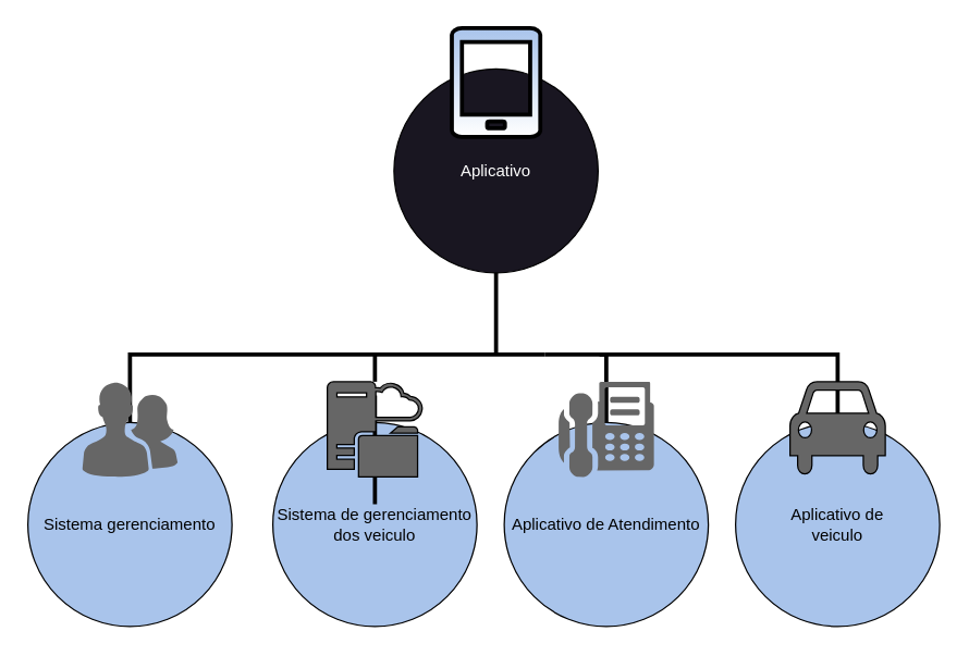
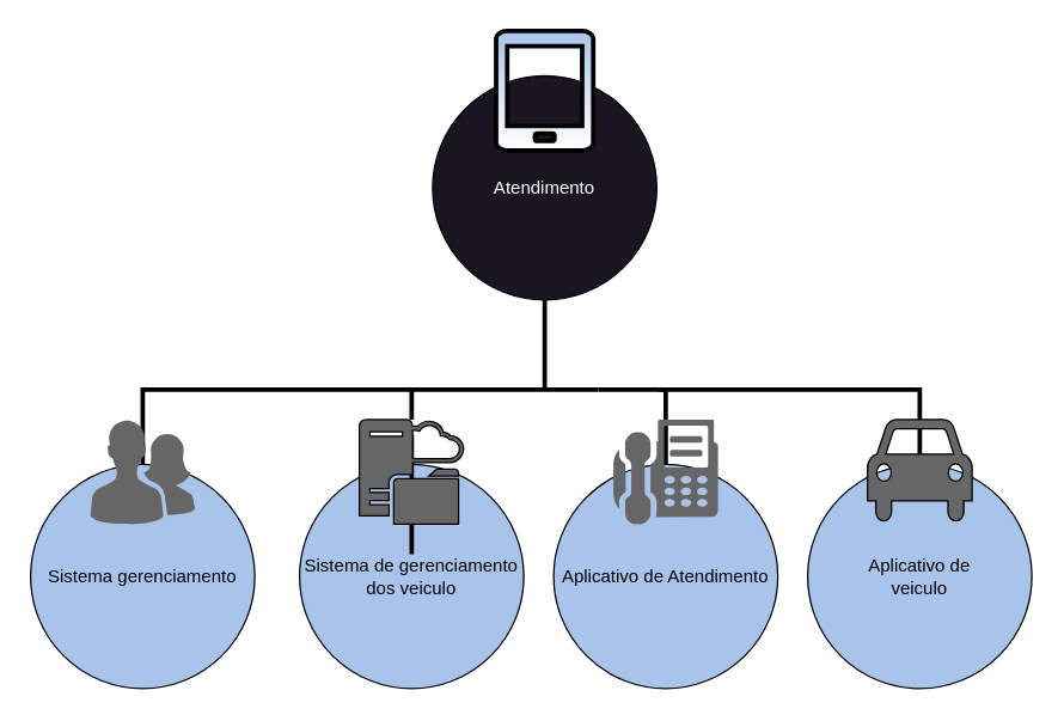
  <mxCell id="0" />
  <mxCell id="1" parent="0" />
  <mxCell id="2" style="edgeStyle=orthogonalEdgeStyle;rounded=0;orthogonalLoop=1;jettySize=auto;html=1;exitX=0.5;exitY=1;exitDx=0;exitDy=0;endArrow=none;endFill=0;strokeWidth=3;" edge="1" parent="1" source="3"><mxGeometry relative="1" as="geometry"><mxPoint x="364" y="260" as="targetPoint" /></mxGeometry></mxCell>
- <mxCell id="3" value="&lt;font color=&quot;#ffffff&quot;&gt;Aplicativo&lt;/font&gt;" style="ellipse;whiteSpace=wrap;html=1;aspect=fixed;fillColor=#191621;" vertex="1" parent="1"><mxGeometry x="289" y="50" width="150" height="150" as="geometry" /></mxCell>
+ <mxCell id="3" value="&lt;font color=&quot;#ffffff&quot;&gt;Atendimento&lt;/font&gt;" style="ellipse;whiteSpace=wrap;html=1;aspect=fixed;fillColor=#191621;" vertex="1" parent="1"><mxGeometry x="289" y="50" width="150" height="150" as="geometry" /></mxCell>
  <mxCell id="4" style="edgeStyle=orthogonalEdgeStyle;rounded=0;orthogonalLoop=1;jettySize=auto;html=1;exitX=0.5;exitY=0;exitDx=0;exitDy=0;endArrow=none;endFill=0;strokeWidth=3;" edge="1" parent="1" source="5"><mxGeometry relative="1" as="geometry"><mxPoint x="400" y="260" as="targetPoint" /><Array as="points"><mxPoint x="95" y="260" /></Array></mxGeometry></mxCell>
  <mxCell id="5" value="Sistema gerenciamento" style="ellipse;whiteSpace=wrap;html=1;aspect=fixed;fillColor=#A9C4EB;" vertex="1" parent="1"><mxGeometry x="20" y="310" width="150" height="150" as="geometry" /></mxCell>
  <mxCell id="6" style="edgeStyle=orthogonalEdgeStyle;rounded=0;orthogonalLoop=1;jettySize=auto;html=1;exitX=0.5;exitY=0;exitDx=0;exitDy=0;fontColor=#FFFFFF;endArrow=none;endFill=0;strokeWidth=3;" edge="1" parent="1" source="7"><mxGeometry relative="1" as="geometry"><mxPoint x="440" y="260" as="targetPoint" /><Array as="points"><mxPoint x="615" y="260" /></Array></mxGeometry></mxCell>
  <mxCell id="7" value="Aplicativo de &lt;br&gt;veiculo" style="ellipse;whiteSpace=wrap;html=1;aspect=fixed;fillColor=#A9C4EB;" vertex="1" parent="1"><mxGeometry x="540" y="310" width="150" height="150" as="geometry" /></mxCell>
  <mxCell id="8" style="edgeStyle=orthogonalEdgeStyle;rounded=0;orthogonalLoop=1;jettySize=auto;html=1;exitX=0.5;exitY=0;exitDx=0;exitDy=0;fontColor=#FFFFFF;endArrow=none;endFill=0;strokeWidth=3;" edge="1" parent="1" source="9"><mxGeometry relative="1" as="geometry"><mxPoint x="400" y="260" as="targetPoint" /><Array as="points"><mxPoint x="445" y="260" /></Array></mxGeometry></mxCell>
  <mxCell id="9" value="Aplicativo de Atendimento" style="ellipse;whiteSpace=wrap;html=1;aspect=fixed;fillColor=#A9C4EB;" vertex="1" parent="1"><mxGeometry x="370" y="310" width="150" height="150" as="geometry" /></mxCell>
  <mxCell id="10" style="edgeStyle=orthogonalEdgeStyle;rounded=0;orthogonalLoop=1;jettySize=auto;html=1;exitX=0.5;exitY=0;exitDx=0;exitDy=0;fontColor=#FFFFFF;endArrow=none;endFill=0;strokeWidth=3;startArrow=none;" edge="1" parent="1" source="16"><mxGeometry relative="1" as="geometry"><mxPoint x="275" y="260" as="targetPoint" /></mxGeometry></mxCell>
  <mxCell id="11" value="Sistema de gerenciamento dos veiculo" style="ellipse;whiteSpace=wrap;html=1;aspect=fixed;fillColor=#A9C4EB;" vertex="1" parent="1"><mxGeometry x="200" y="310" width="150" height="150" as="geometry" /></mxCell>
  <mxCell id="12" value="" style="edgeStyle=orthogonalEdgeStyle;rounded=0;orthogonalLoop=1;jettySize=auto;html=1;exitX=0.5;exitY=0;exitDx=0;exitDy=0;fontColor=#FFFFFF;endArrow=none;endFill=0;strokeWidth=3;" edge="1" parent="1" source="11" target="16"><mxGeometry relative="1" as="geometry"><mxPoint x="275" y="260" as="targetPoint" /><mxPoint x="275" y="310" as="sourcePoint" /></mxGeometry></mxCell>
  <mxCell id="13" value="" style="shape=mxgraph.signs.transportation.car_4;html=1;pointerEvents=1;fillColor=#666666;strokeColor=default;verticalLabelPosition=bottom;verticalAlign=top;align=center;fontColor=#FFFFFF;gradientColor=none;strokeWidth=1;" vertex="1" parent="1"><mxGeometry x="580" y="280" width="70" height="70" as="geometry" /></mxCell>
  <mxCell id="14" value="" style="verticalLabelPosition=bottom;sketch=0;html=1;fillColor=#666666;strokeColor=default;verticalAlign=top;pointerEvents=1;align=center;shape=mxgraph.cisco_safe.people_places_things_icons.icon2;fontColor=#FFFFFF;gradientColor=none;strokeWidth=3;perimeterSpacing=2;" vertex="1" parent="1"><mxGeometry x="60" y="280" width="70" height="70" as="geometry" /></mxCell>
  <mxCell id="15" value="" style="verticalLabelPosition=bottom;sketch=0;html=1;fillColor=#666666;strokeColor=default;verticalAlign=top;pointerEvents=1;align=center;shape=mxgraph.cisco_safe.people_places_things_icons.icon3;fontColor=#FFFFFF;gradientColor=none;strokeWidth=3;perimeterSpacing=2;" vertex="1" parent="1"><mxGeometry x="410" y="280" width="70" height="70" as="geometry" /></mxCell>
  <mxCell id="16" value="" style="sketch=0;pointerEvents=1;shadow=0;dashed=0;html=1;strokeColor=default;labelPosition=center;verticalLabelPosition=bottom;verticalAlign=top;align=center;fillColor=#666666;shape=mxgraph.mscae.system_center.cloud_distribution_point;fontColor=#FFFFFF;gradientColor=none;strokeWidth=1;" vertex="1" parent="1"><mxGeometry x="240" y="280" width="70" height="70" as="geometry" /></mxCell>
  <mxCell id="17" value="" style="sketch=0;pointerEvents=1;shadow=0;dashed=0;html=1;labelPosition=center;verticalLabelPosition=bottom;verticalAlign=top;outlineConnect=0;align=center;shape=mxgraph.office.devices.cell_phone_generic;fillColor=#A9C4EB;strokeColor=default;strokeWidth=3;gradientColor=#ffffff;" vertex="1" parent="1"><mxGeometry x="331.5" y="20" width="65" height="80" as="geometry" /></mxCell>
